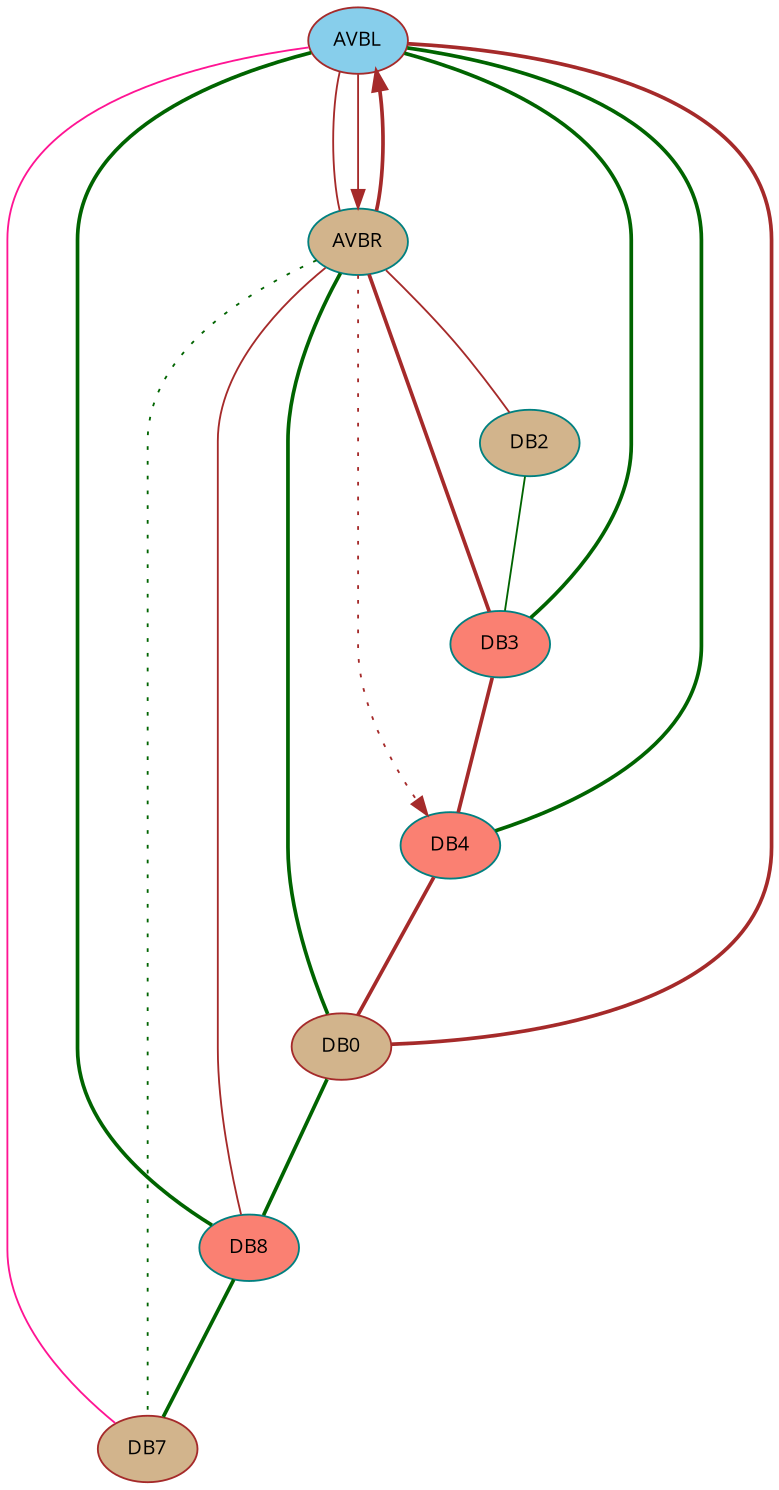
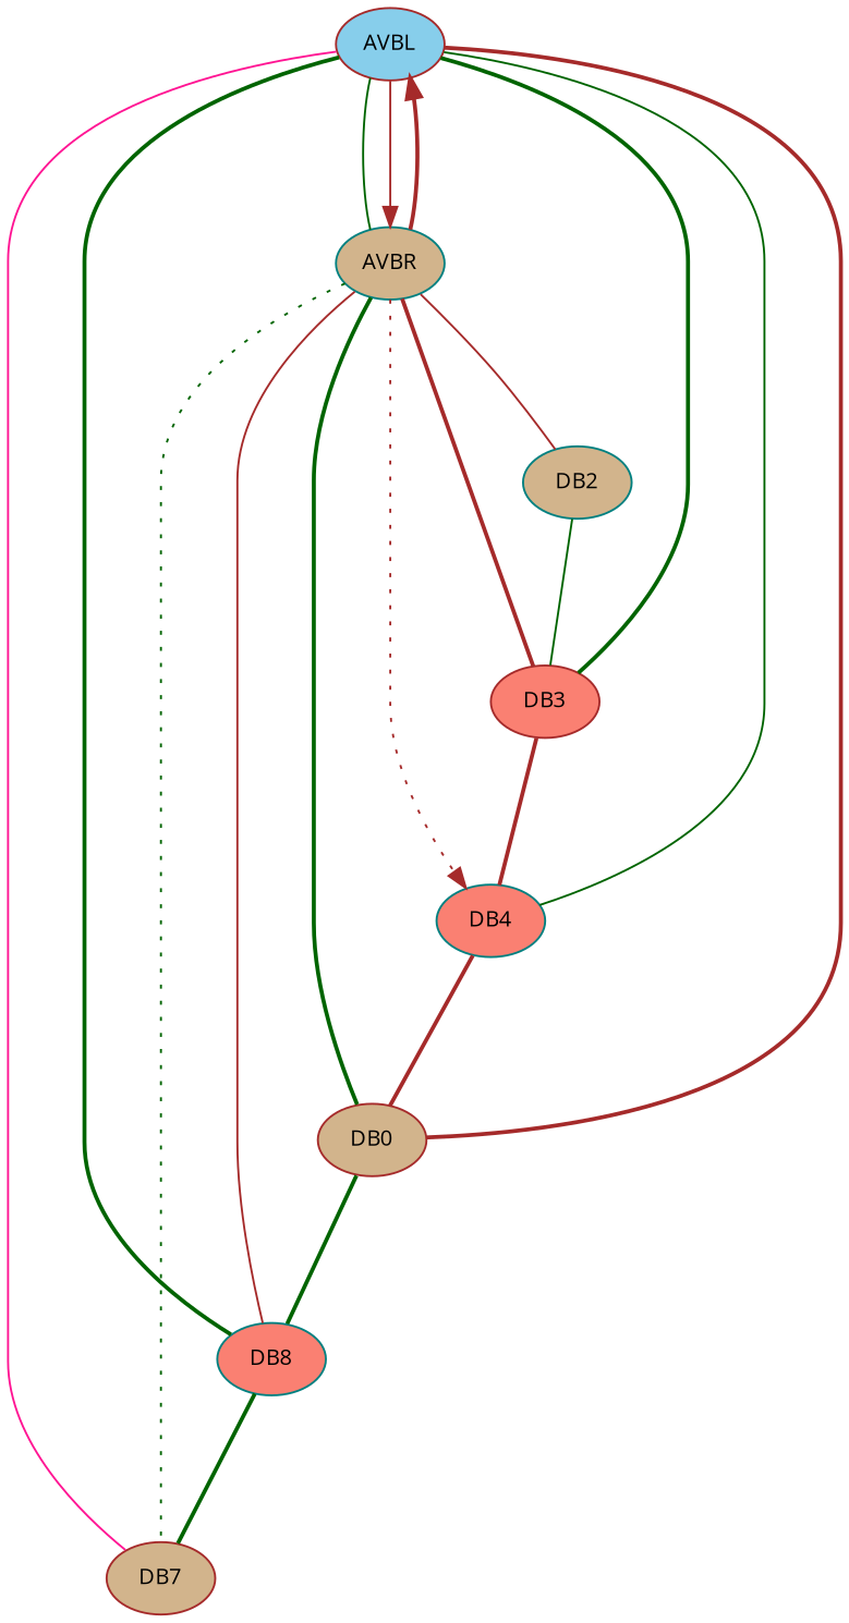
  digraph {
    fontname="Open Sans"
    fontsize=12
    splines=true
    node [color=teal fillcolor=tan fontname="Open Sans" fontsize=11 style=filled]
    edge [arrowhead=none color=brown fontname="Open Sans" minlen=2 style=bold]
    AVBL [color=brown fillcolor=skyblue]
    AVBR
-   DB3 [fillcolor=salmon]
+   DB3 [color=brown fillcolor=salmon]
    DB4 [fillcolor=salmon]
    n5 [color=brown label=DB0]
    n6 [fillcolor=salmon label=DB8]
    DB7 [color=brown]
    DB2
-   AVBL -> AVBR [style=solid]
+   AVBL -> AVBR [color=darkgreen style=solid]
    AVBL -> AVBR [style=solid arrowhead=""]
    AVBL -> DB3 [color=darkgreen]
-   AVBL -> DB4 [color=darkgreen]
+   AVBL -> DB4 [color=darkgreen style=solid]
    AVBL -> n5
    AVBL -> n6 [color=darkgreen]
    AVBL -> DB7 [color=deeppink style=solid]
    AVBR -> AVBL [arrowhead=""]
    AVBR -> DB3
    AVBR -> DB4 [style=dotted arrowhead=""]
    AVBR -> n5 [color=darkgreen]
    AVBR -> n6 [style=solid]
    AVBR -> DB7 [color=darkgreen style=dotted]
    AVBR -> DB2 [style=solid]
    DB3 -> DB4
    DB4 -> n5
    n5 -> n6 [color=darkgreen]
    n6 -> DB7 [color=darkgreen]
    DB2 -> DB3 [color=darkgreen style=solid]
  }
